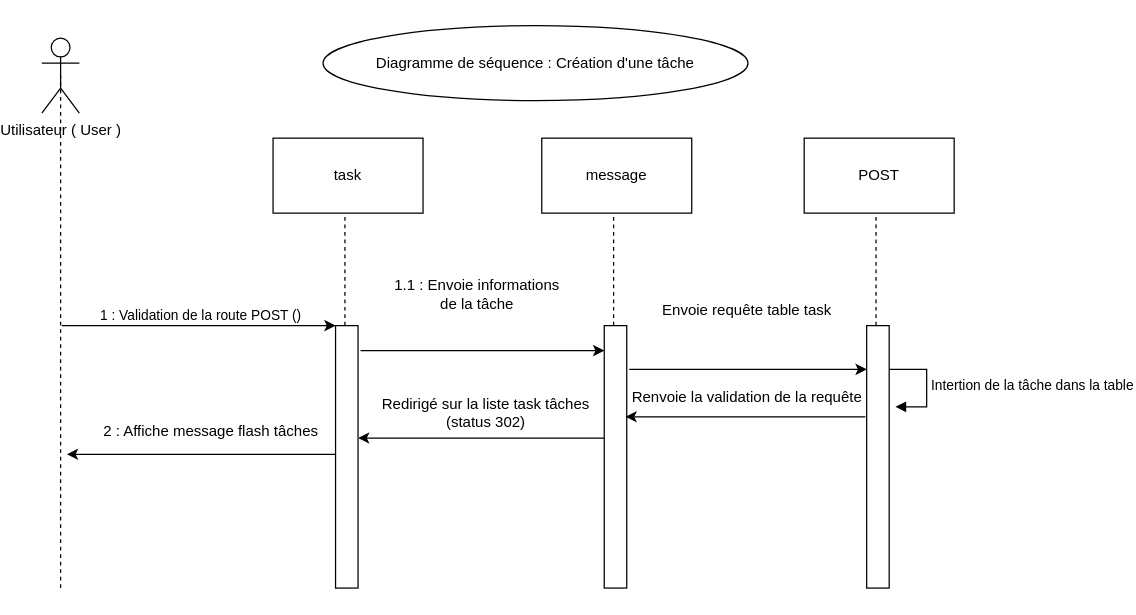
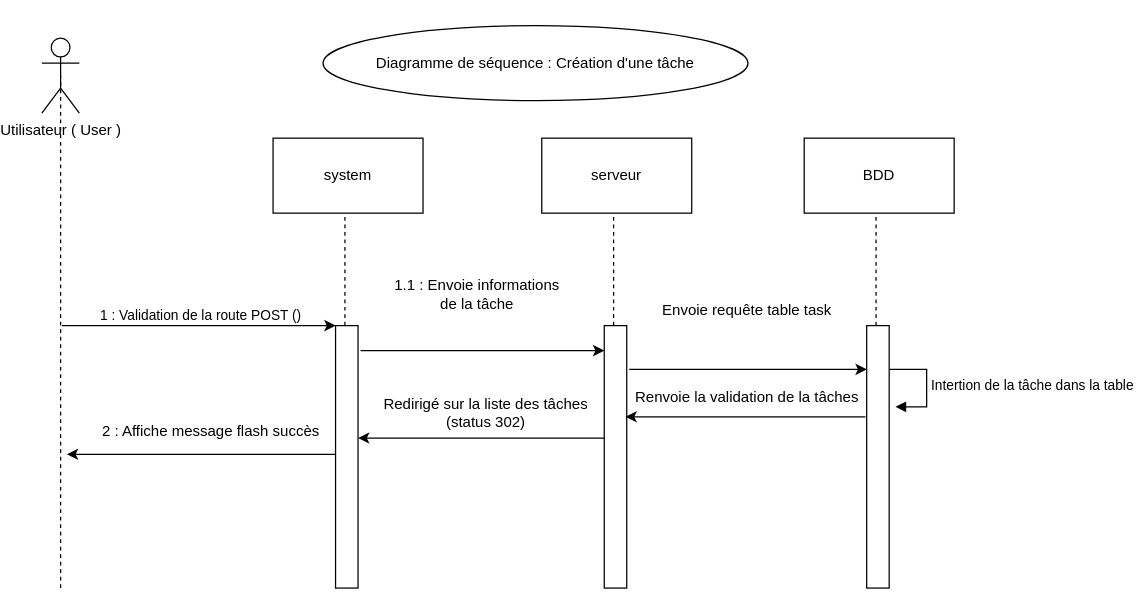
  <mxCell id="0" />
  <mxCell id="1" parent="0" />
  <mxCell id="2" value="Utilisateur ( User ) " style="shape=umlActor;verticalLabelPosition=bottom;verticalAlign=top;html=1;outlineConnect=0;" vertex="1" parent="1"><mxGeometry x="20" y="30" width="30" height="60" as="geometry" /></mxCell>
  <mxCell id="3" value="" style="endArrow=none;dashed=1;html=1;rounded=0;entryX=0.5;entryY=0.5;entryDx=0;entryDy=0;entryPerimeter=0;" edge="1" parent="1" target="2"><mxGeometry width="50" height="50" relative="1" as="geometry"><mxPoint x="35" y="470" as="sourcePoint" /><mxPoint x="40" y="190" as="targetPoint" /></mxGeometry></mxCell>
- <mxCell id="4" value="task" style="rounded=0;whiteSpace=wrap;html=1;" vertex="1" parent="1"><mxGeometry x="205" y="110" width="120" height="60" as="geometry" /></mxCell>
+ <mxCell id="4" value="system" style="rounded=0;whiteSpace=wrap;html=1;" vertex="1" parent="1"><mxGeometry x="205" y="110" width="120" height="60" as="geometry" /></mxCell>
  <mxCell id="5" value="" style="endArrow=none;dashed=1;html=1;rounded=0;entryX=0.5;entryY=0.5;entryDx=0;entryDy=0;entryPerimeter=0;" edge="1" parent="1" source="6"><mxGeometry width="50" height="50" relative="1" as="geometry"><mxPoint x="267.13" y="769.61" as="sourcePoint" /><mxPoint x="262.5" y="170" as="targetPoint" /></mxGeometry></mxCell>
  <mxCell id="6" value="" style="html=1;points=[];perimeter=orthogonalPerimeter;outlineConnect=0;targetShapes=umlLifeline;portConstraint=eastwest;newEdgeStyle={&quot;edgeStyle&quot;:&quot;elbowEdgeStyle&quot;,&quot;elbow&quot;:&quot;vertical&quot;,&quot;curved&quot;:0,&quot;rounded&quot;:0};" vertex="1" parent="1"><mxGeometry x="255" y="260" width="18" height="210" as="geometry" /></mxCell>
  <mxCell id="7" value="" style="endArrow=classic;html=1;rounded=0;" edge="1" parent="1" target="6"><mxGeometry width="50" height="50" relative="1" as="geometry"><mxPoint x="36" y="260" as="sourcePoint" /><mxPoint x="86" y="210" as="targetPoint" /></mxGeometry></mxCell>
  <mxCell id="8" value="1 : Validation de la route POST ()" style="edgeLabel;html=1;align=center;verticalAlign=middle;resizable=0;points=[];" vertex="1" connectable="0" parent="7"><mxGeometry x="0.315" y="-3" relative="1" as="geometry"><mxPoint x="-34" y="-12" as="offset" /></mxGeometry></mxCell>
- <mxCell id="9" value="message" style="rounded=0;whiteSpace=wrap;html=1;" vertex="1" parent="1"><mxGeometry x="420" y="110" width="120" height="60" as="geometry" /></mxCell>
+ <mxCell id="9" value="serveur" style="rounded=0;whiteSpace=wrap;html=1;" vertex="1" parent="1"><mxGeometry x="420" y="110" width="120" height="60" as="geometry" /></mxCell>
  <mxCell id="10" value="" style="endArrow=none;dashed=1;html=1;rounded=0;entryX=0.5;entryY=0.5;entryDx=0;entryDy=0;entryPerimeter=0;" edge="1" parent="1" source="11"><mxGeometry width="50" height="50" relative="1" as="geometry"><mxPoint x="477.5" y="500" as="sourcePoint" /><mxPoint x="477.5" y="170" as="targetPoint" /></mxGeometry></mxCell>
  <mxCell id="11" value="" style="html=1;points=[];perimeter=orthogonalPerimeter;outlineConnect=0;targetShapes=umlLifeline;portConstraint=eastwest;newEdgeStyle={&quot;edgeStyle&quot;:&quot;elbowEdgeStyle&quot;,&quot;elbow&quot;:&quot;vertical&quot;,&quot;curved&quot;:0,&quot;rounded&quot;:0};" vertex="1" parent="1"><mxGeometry x="470" y="260" width="18" height="210" as="geometry" /></mxCell>
- <mxCell id="12" value="POST" style="rounded=0;whiteSpace=wrap;html=1;" vertex="1" parent="1"><mxGeometry x="630" y="110" width="120" height="60" as="geometry" /></mxCell>
+ <mxCell id="12" value="BDD" style="rounded=0;whiteSpace=wrap;html=1;" vertex="1" parent="1"><mxGeometry x="630" y="110" width="120" height="60" as="geometry" /></mxCell>
  <mxCell id="13" value="" style="endArrow=none;dashed=1;html=1;rounded=0;entryX=0.5;entryY=0.5;entryDx=0;entryDy=0;entryPerimeter=0;" edge="1" parent="1" source="14"><mxGeometry width="50" height="50" relative="1" as="geometry"><mxPoint x="687.5" y="500" as="sourcePoint" /><mxPoint x="687.5" y="170" as="targetPoint" /></mxGeometry></mxCell>
  <mxCell id="14" value="" style="html=1;points=[];perimeter=orthogonalPerimeter;outlineConnect=0;targetShapes=umlLifeline;portConstraint=eastwest;newEdgeStyle={&quot;edgeStyle&quot;:&quot;elbowEdgeStyle&quot;,&quot;elbow&quot;:&quot;vertical&quot;,&quot;curved&quot;:0,&quot;rounded&quot;:0};" vertex="1" parent="1"><mxGeometry x="680" y="260" width="18" height="210" as="geometry" /></mxCell>
  <mxCell id="15" value="" style="endArrow=classic;html=1;rounded=0;" edge="1" parent="1" target="11"><mxGeometry width="50" height="50" relative="1" as="geometry"><mxPoint x="275" y="280" as="sourcePoint" /><mxPoint x="430" y="280" as="targetPoint" /></mxGeometry></mxCell>
  <mxCell id="16" value="1.1 : Envoie informations &lt;br&gt;de la tâche" style="text;html=1;align=center;verticalAlign=middle;resizable=0;points=[];autosize=1;strokeColor=none;fillColor=none;" vertex="1" parent="1"><mxGeometry x="288" y="215" width="160" height="40" as="geometry" /></mxCell>
  <mxCell id="17" value="Envoie requête table task" style="text;html=1;align=center;verticalAlign=middle;resizable=0;points=[];autosize=1;strokeColor=none;fillColor=none;" vertex="1" parent="1"><mxGeometry x="504" y="233" width="160" height="30" as="geometry" /></mxCell>
  <mxCell id="18" value="" style="endArrow=classic;html=1;rounded=0;" edge="1" parent="1" target="14"><mxGeometry width="50" height="50" relative="1" as="geometry"><mxPoint x="490" y="295" as="sourcePoint" /><mxPoint x="540" y="245" as="targetPoint" /></mxGeometry></mxCell>
  <mxCell id="19" value="Intertion de la tâche dans la table" style="html=1;align=left;spacingLeft=2;endArrow=block;rounded=0;edgeStyle=orthogonalEdgeStyle;curved=0;rounded=0;" edge="1" parent="1"><mxGeometry relative="1" as="geometry"><mxPoint x="698" y="295" as="sourcePoint" /><Array as="points"><mxPoint x="728" y="325" /></Array><mxPoint x="703" y="325" as="targetPoint" /></mxGeometry></mxCell>
  <mxCell id="20" value="" style="endArrow=classic;html=1;rounded=0;" edge="1" parent="1"><mxGeometry width="50" height="50" relative="1" as="geometry"><mxPoint x="679" y="333" as="sourcePoint" /><mxPoint x="487" y="333" as="targetPoint" /></mxGeometry></mxCell>
- <mxCell id="21" value="Renvoie la validation de la requête" style="text;html=1;align=center;verticalAlign=middle;resizable=0;points=[];autosize=1;strokeColor=none;fillColor=none;" vertex="1" parent="1"><mxGeometry x="479" y="303" width="210" height="30" as="geometry" /></mxCell>
+ <mxCell id="21" value="Renvoie la validation de la tâches" style="text;html=1;align=center;verticalAlign=middle;resizable=0;points=[];autosize=1;strokeColor=none;fillColor=none;" vertex="1" parent="1"><mxGeometry x="479" y="303" width="210" height="30" as="geometry" /></mxCell>
  <mxCell id="22" value="" style="endArrow=classic;html=1;rounded=0;" edge="1" parent="1"><mxGeometry width="50" height="50" relative="1" as="geometry"><mxPoint x="470" y="350" as="sourcePoint" /><mxPoint x="273" y="350" as="targetPoint" /></mxGeometry></mxCell>
- <mxCell id="23" value="2 : Affiche message flash tâches" style="text;html=1;align=center;verticalAlign=middle;resizable=0;points=[];autosize=1;strokeColor=none;fillColor=none;" vertex="1" parent="1"><mxGeometry x="55" y="330" width="200" height="30" as="geometry" /></mxCell>
+ <mxCell id="23" value="2 : Affiche message flash succès" style="text;html=1;align=center;verticalAlign=middle;resizable=0;points=[];autosize=1;strokeColor=none;fillColor=none;" vertex="1" parent="1"><mxGeometry x="55" y="330" width="200" height="30" as="geometry" /></mxCell>
  <mxCell id="24" value="" style="endArrow=classic;html=1;rounded=0;" edge="1" parent="1"><mxGeometry width="50" height="50" relative="1" as="geometry"><mxPoint x="255" y="363" as="sourcePoint" /><mxPoint x="40" y="363" as="targetPoint" /></mxGeometry></mxCell>
- <mxCell id="25" value="Redirigé sur la liste task tâches&lt;br&gt;(status 302)" style="text;html=1;align=center;verticalAlign=middle;resizable=0;points=[];autosize=1;strokeColor=none;fillColor=none;" vertex="1" parent="1"><mxGeometry x="280" y="310" width="190" height="40" as="geometry" /></mxCell>
+ <mxCell id="25" value="Redirigé sur la liste des tâches&lt;br&gt;(status 302)" style="text;html=1;align=center;verticalAlign=middle;resizable=0;points=[];autosize=1;strokeColor=none;fillColor=none;" vertex="1" parent="1"><mxGeometry x="280" y="310" width="190" height="40" as="geometry" /></mxCell>
  <mxCell id="26" value="Diagramme de séquence : Création d'une tâche" style="ellipse;whiteSpace=wrap;html=1;" vertex="1" parent="1"><mxGeometry x="245" y="20" width="340" height="60" as="geometry" /></mxCell>
